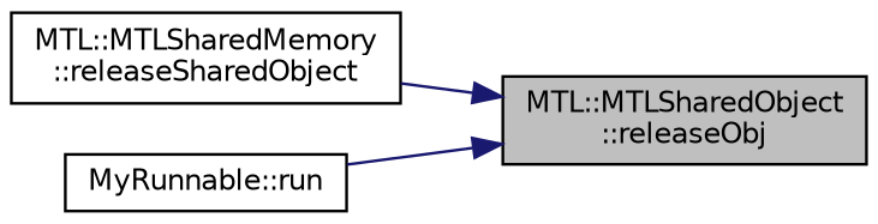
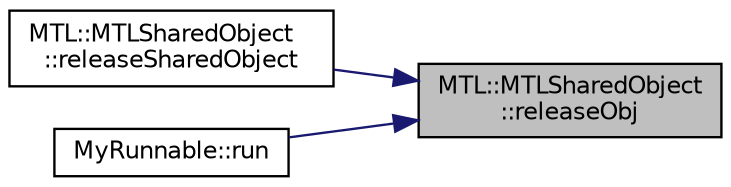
  digraph {
    rankdir=RL
    node [color=black fillcolor=white fontname=Helvetica fontsize=10 shape=record style=filled]
    edge [color=midnightblue dir=back fontname=Helvetica fontsize=10 labelfontname=Helvetica labelfontsize=10 style=solid]
    n1 [fillcolor=grey75 fontcolor=black height=0.2 label="MTL::MTLSharedObject\l::releaseObj" width=0.4]
-   n2 [height=0.2 label="MTL::MTLSharedMemory\l::releaseSharedObject" width=0.4]
+   n2 [height=0.2 label="MTL::MTLSharedObject\l::releaseSharedObject" width=0.4]
    n3 [height=0.2 label="MyRunnable::run" width=0.4]
    n1 -> n2
    n1 -> n3
  }
